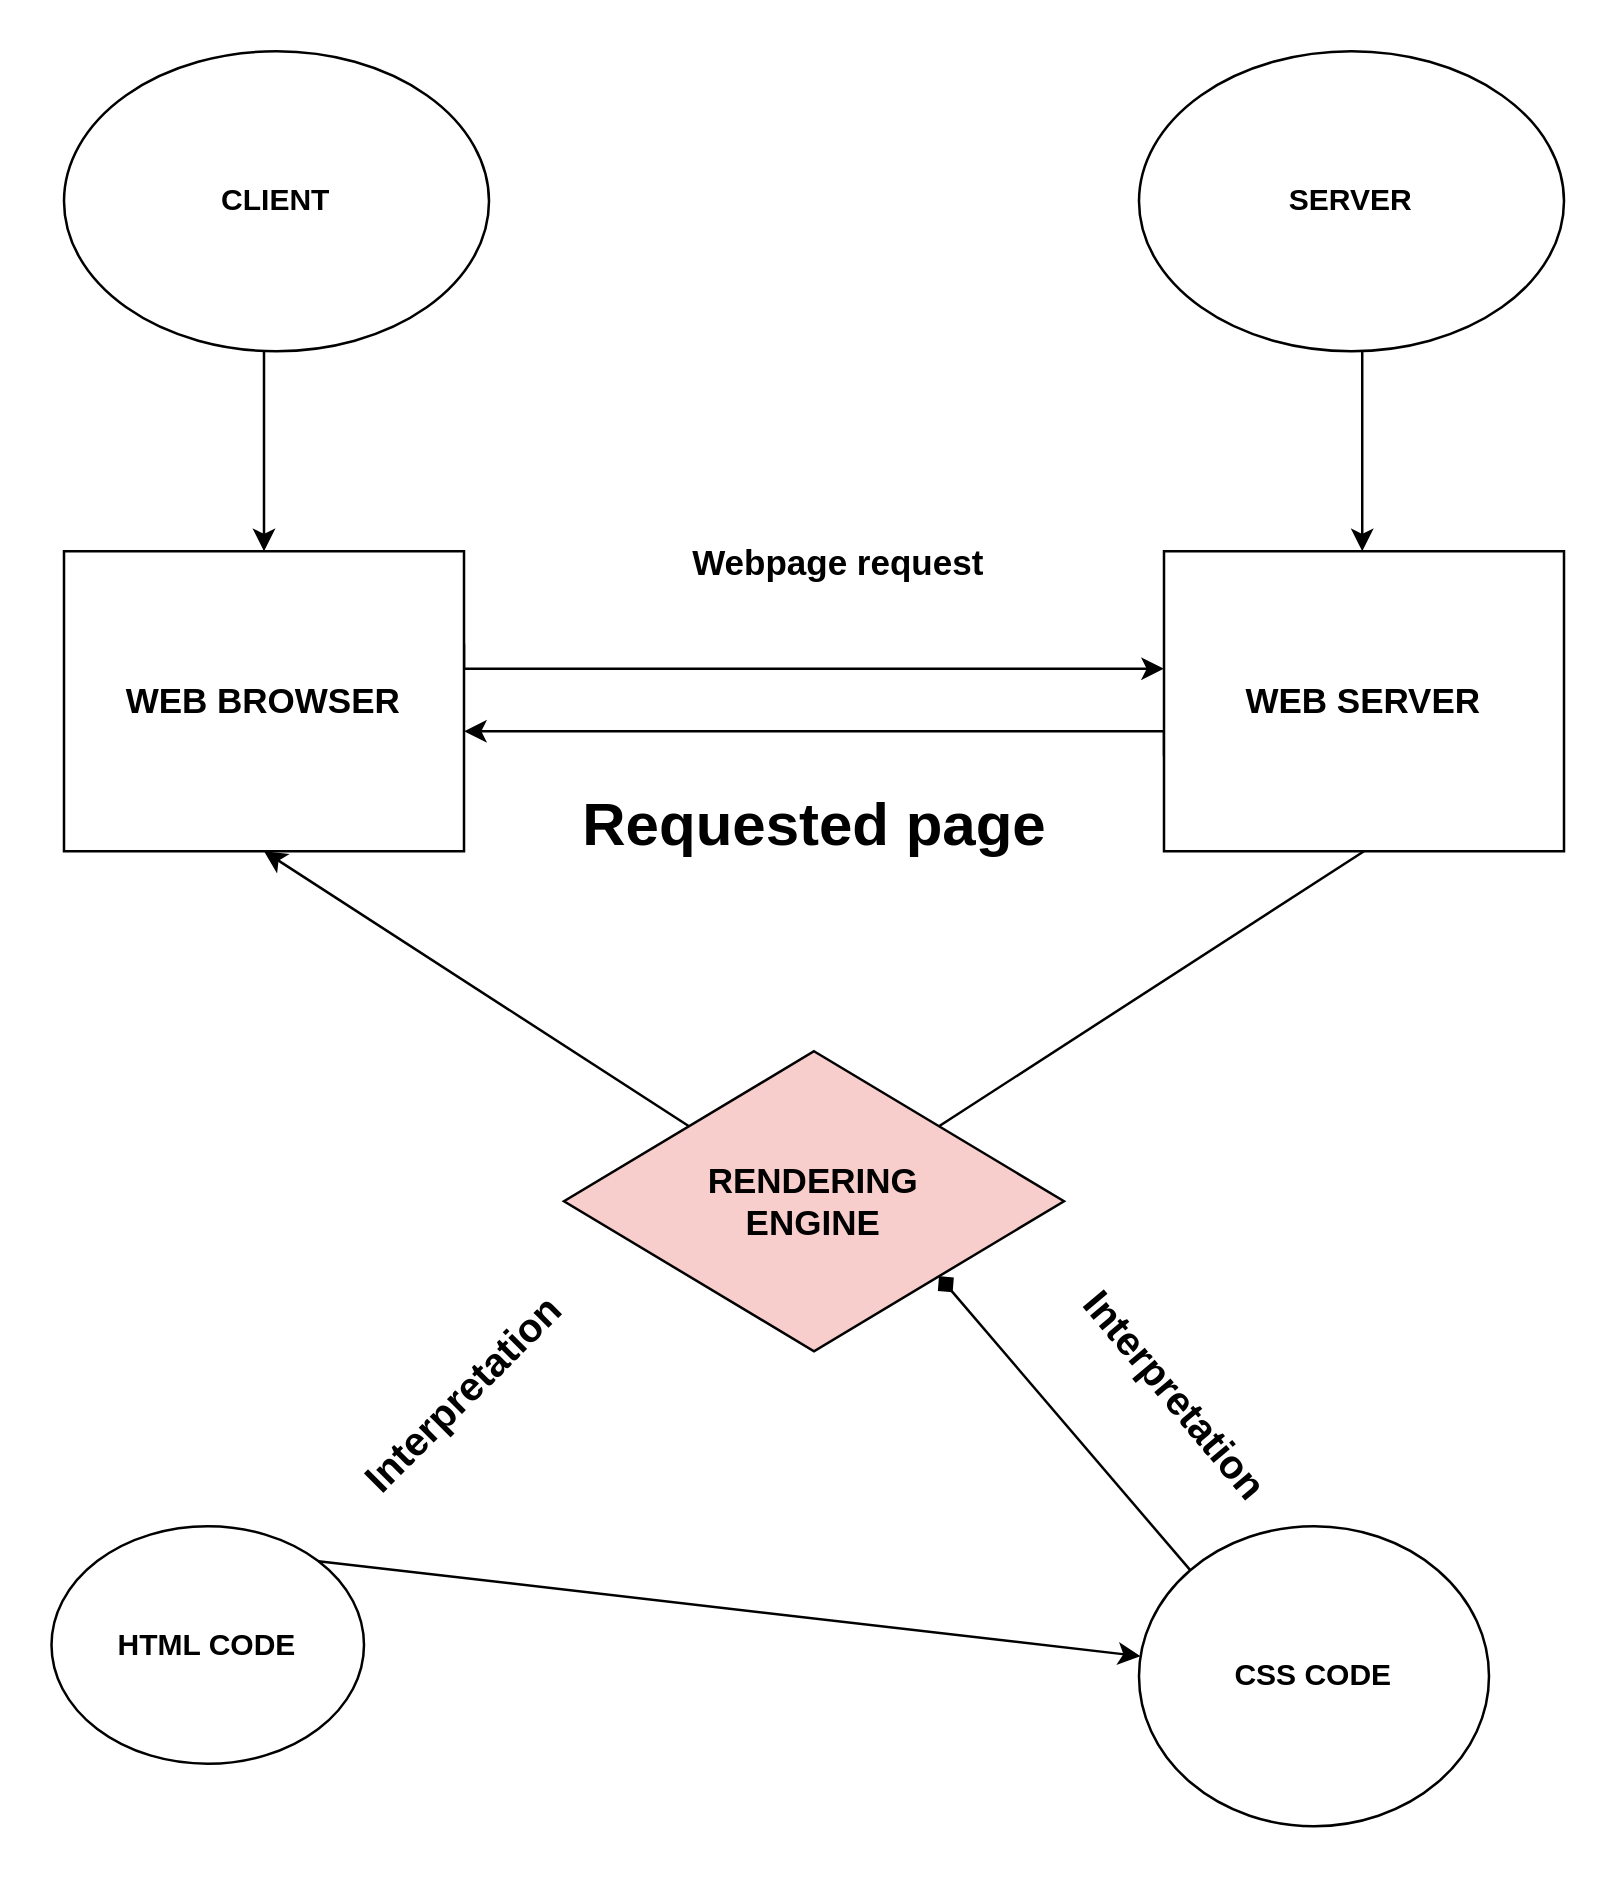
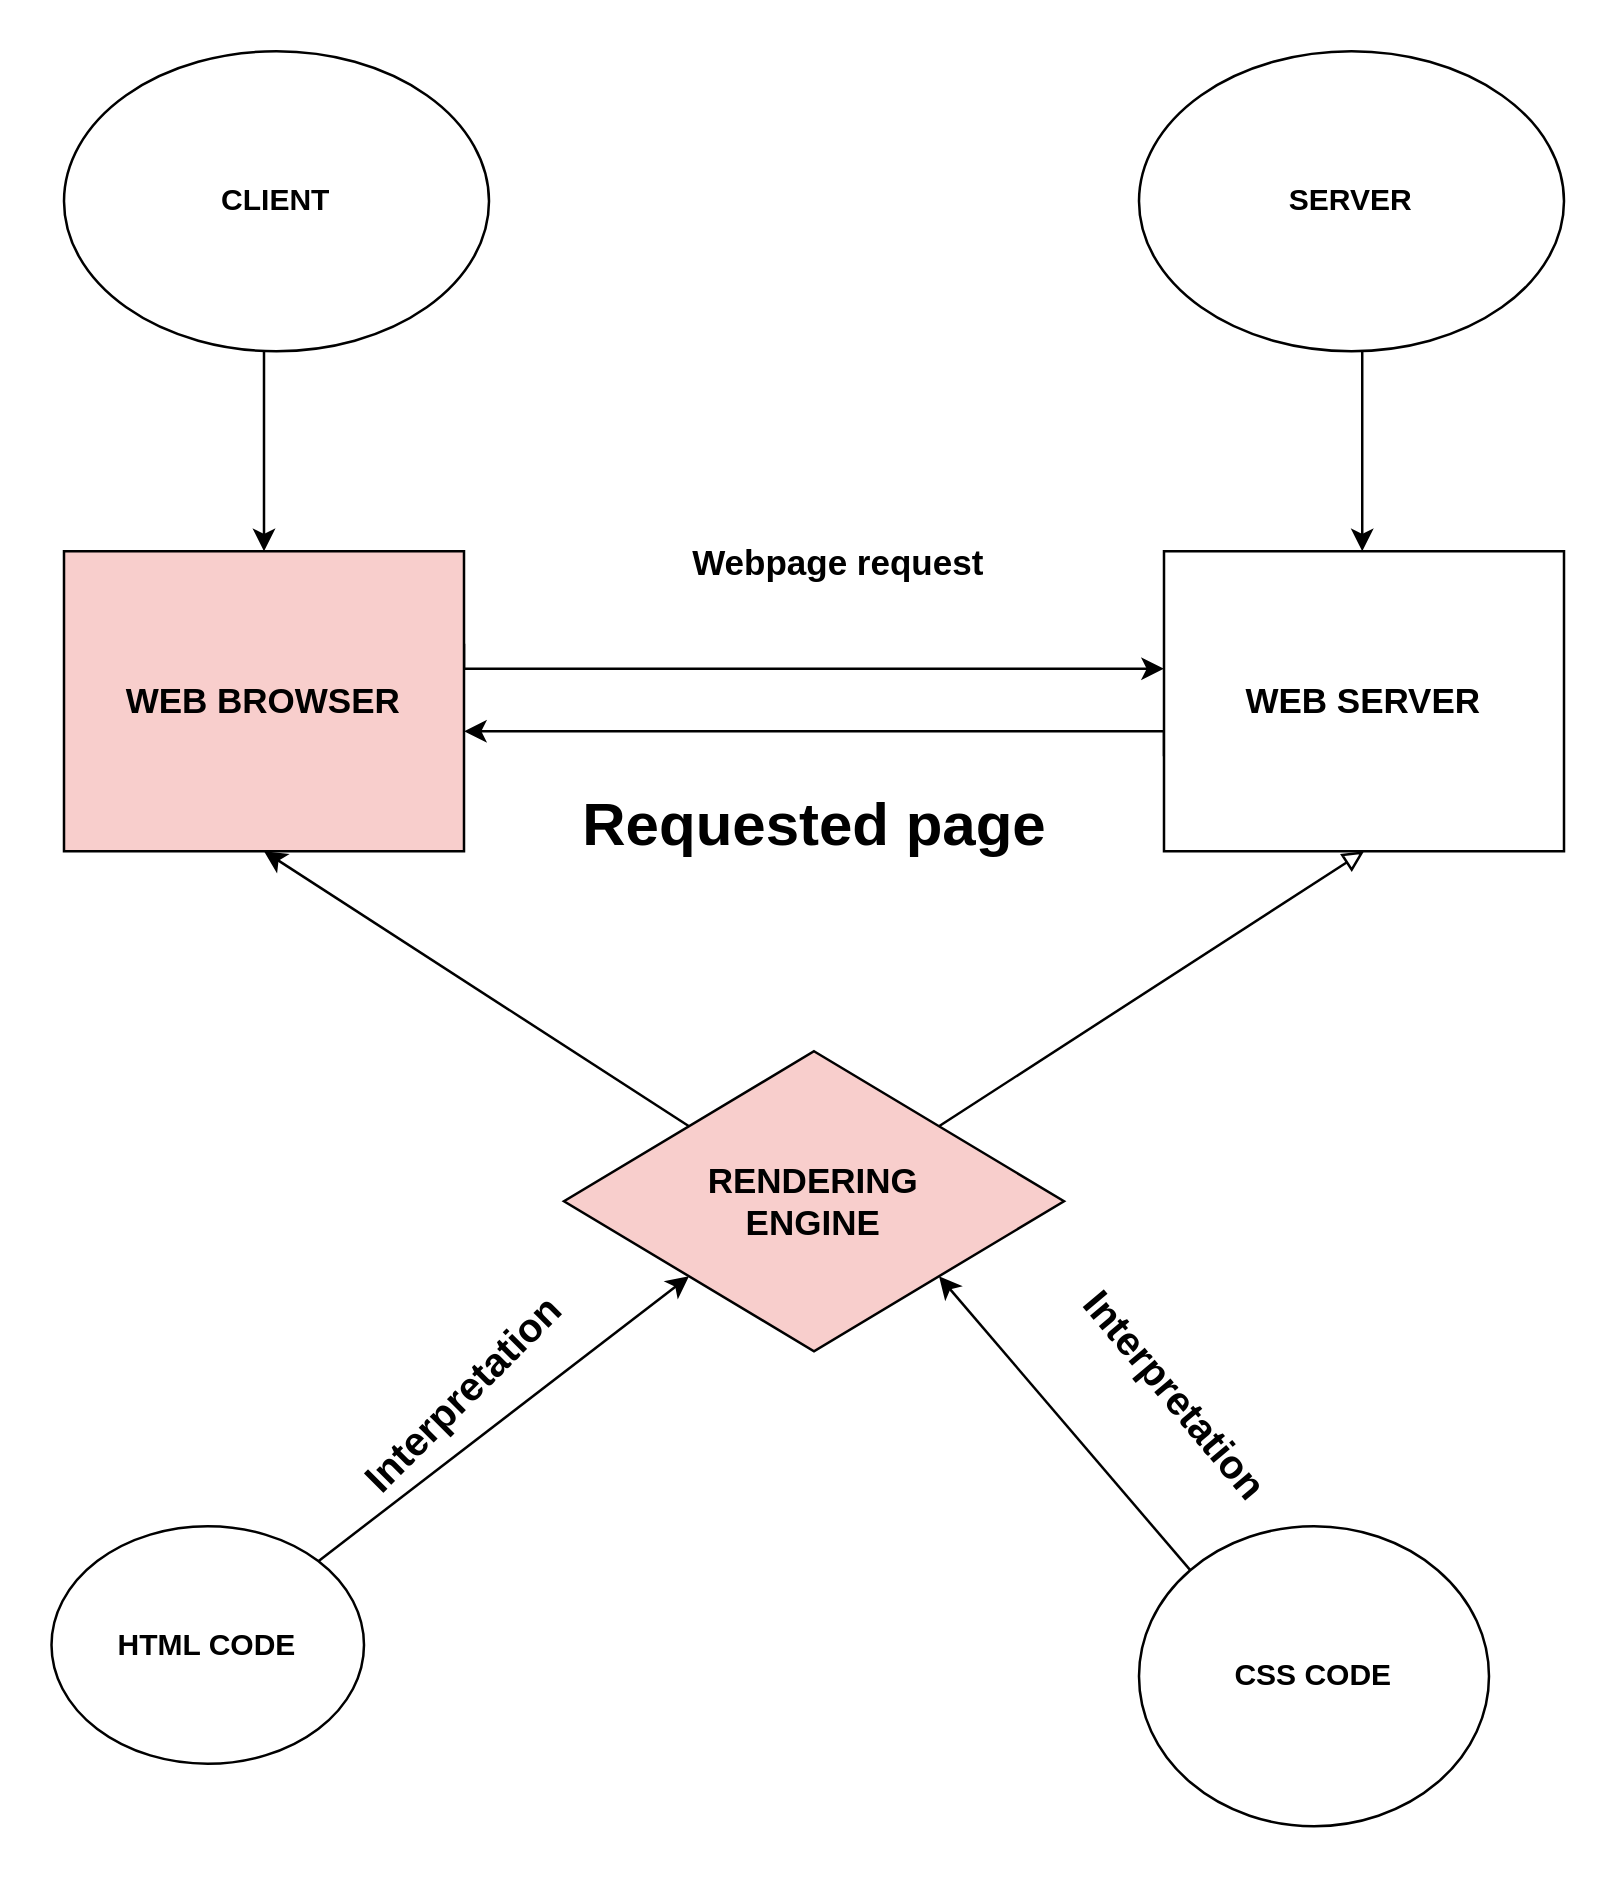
  <mxCell id="0" />
  <mxCell id="1" parent="0" />
  <mxCell id="2" value="&lt;b&gt;SERVER&lt;/b&gt;" style="ellipse;whiteSpace=wrap;html=1;" parent="1" vertex="1"><mxGeometry x="455" y="20" width="170" height="120" as="geometry" /></mxCell>
  <mxCell id="3" style="edgeStyle=orthogonalEdgeStyle;rounded=0;orthogonalLoop=1;jettySize=auto;html=1;exitX=1;exitY=0.25;exitDx=0;exitDy=0;" parent="1" edge="1"><mxGeometry relative="1" as="geometry"><mxPoint x="185" y="257" as="sourcePoint" /><mxPoint x="465" y="267" as="targetPoint" /><Array as="points"><mxPoint x="185" y="267" /><mxPoint x="465" y="267" /></Array></mxGeometry></mxCell>
- <mxCell id="4" value="&lt;font style=&quot;font-size: 14px&quot;&gt;WEB BROWSER&lt;/font&gt;" style="rounded=0;whiteSpace=wrap;html=1;fontStyle=1" parent="1" vertex="1"><mxGeometry x="25" y="220" width="160" height="120" as="geometry" /></mxCell>
+ <mxCell id="4" value="&lt;font style=&quot;font-size: 14px&quot;&gt;WEB BROWSER&lt;/font&gt;" style="rounded=0;whiteSpace=wrap;html=1;fontStyle=1;fillColor=#f8cecc;" parent="1" vertex="1"><mxGeometry x="25" y="220" width="160" height="120" as="geometry" /></mxCell>
  <mxCell id="5" style="edgeStyle=orthogonalEdgeStyle;rounded=0;orthogonalLoop=1;jettySize=auto;html=1;exitX=0;exitY=0.75;exitDx=0;exitDy=0;" parent="1" edge="1"><mxGeometry relative="1" as="geometry"><mxPoint x="465" y="302" as="sourcePoint" /><mxPoint x="185" y="292" as="targetPoint" /><Array as="points"><mxPoint x="465" y="292" /><mxPoint x="185" y="292" /></Array></mxGeometry></mxCell>
  <mxCell id="6" value="&lt;font style=&quot;font-size: 14px&quot;&gt;WEB SERVER&lt;/font&gt;" style="rounded=0;whiteSpace=wrap;html=1;fontStyle=1" parent="1" vertex="1"><mxGeometry x="465" y="220" width="160" height="120" as="geometry" /></mxCell>
  <mxCell id="7" value="&lt;b&gt;CLIENT&lt;/b&gt;" style="ellipse;whiteSpace=wrap;html=1;" parent="1" vertex="1"><mxGeometry x="25" y="20" width="170" height="120" as="geometry" /></mxCell>
  <mxCell id="8" value="" style="endArrow=classic;html=1;entryX=0.5;entryY=0;entryDx=0;entryDy=0;" parent="1" target="4" edge="1"><mxGeometry width="50" height="50" relative="1" as="geometry"><mxPoint x="105" y="140" as="sourcePoint" /><mxPoint x="155" y="90" as="targetPoint" /></mxGeometry></mxCell>
  <mxCell id="9" value="" style="endArrow=classic;html=1;entryX=0.5;entryY=0;entryDx=0;entryDy=0;" parent="1" edge="1"><mxGeometry width="50" height="50" relative="1" as="geometry"><mxPoint x="544.29" y="140" as="sourcePoint" /><mxPoint x="544.29" y="220" as="targetPoint" /></mxGeometry></mxCell>
  <mxCell id="10" value="&lt;font style=&quot;font-size: 14px&quot;&gt;Webpage request&lt;/font&gt;" style="text;html=1;strokeColor=none;fillColor=none;align=center;verticalAlign=middle;whiteSpace=wrap;rounded=0;fontStyle=1" parent="1" vertex="1"><mxGeometry x="255" y="200" width="160" height="50" as="geometry" /></mxCell>
  <mxCell id="11" value="&lt;font style=&quot;font-size: 14px&quot;&gt;RENDERING&lt;br&gt;&lt;/font&gt;&lt;div style=&quot;font-size: 14px&quot;&gt;&lt;font style=&quot;font-size: 14px&quot;&gt;ENGINE&lt;/font&gt;&lt;/div&gt;" style="rhombus;whiteSpace=wrap;html=1;fontStyle=1;fillColor=#f8cecc;" parent="1" vertex="1"><mxGeometry x="225" y="420" width="200" height="120" as="geometry" /></mxCell>
  <mxCell id="12" value="" style="endArrow=classic;html=1;exitX=0;exitY=0;exitDx=0;exitDy=0;entryX=0.5;entryY=1;entryDx=0;entryDy=0;" parent="1" source="11" target="4" edge="1"><mxGeometry width="50" height="50" relative="1" as="geometry"><mxPoint x="265" y="400" as="sourcePoint" /><mxPoint x="315" y="350" as="targetPoint" /></mxGeometry></mxCell>
- <mxCell id="13" value="" style="endArrow=none;html=1;exitX=1;exitY=0;exitDx=0;exitDy=0;entryX=0.5;entryY=1;entryDx=0;entryDy=0;endFill=0;" edge="1" parent="1" source="11" target="6"><mxGeometry width="50" height="50" relative="1" as="geometry"><mxPoint x="375" y="450" as="sourcePoint" /><mxPoint x="205" y="340" as="targetPoint" /></mxGeometry></mxCell>
+ <mxCell id="13" value="" style="endArrow=block;html=1;exitX=1;exitY=0;exitDx=0;exitDy=0;entryX=0.5;entryY=1;entryDx=0;entryDy=0;endFill=0;" edge="1" parent="1" source="11" target="6"><mxGeometry width="50" height="50" relative="1" as="geometry"><mxPoint x="375" y="450" as="sourcePoint" /><mxPoint x="205" y="340" as="targetPoint" /></mxGeometry></mxCell>
  <mxCell id="14" value="Requested page" style="text;strokeColor=none;fillColor=none;html=1;fontSize=24;fontStyle=1;verticalAlign=middle;align=center;" vertex="1" parent="1"><mxGeometry x="275" y="310" width="100" height="40" as="geometry" /></mxCell>
  <mxCell id="15" value="&lt;b&gt;HTML CODE&lt;/b&gt;" style="ellipse;whiteSpace=wrap;html=1;" vertex="1" parent="1"><mxGeometry x="20" y="610" width="125" height="95" as="geometry" /></mxCell>
  <mxCell id="16" value="&lt;b&gt;CSS CODE&lt;/b&gt;" style="ellipse;whiteSpace=wrap;html=1;" vertex="1" parent="1"><mxGeometry x="455" y="610" width="140" height="120" as="geometry" /></mxCell>
- <mxCell id="17" value="" style="endArrow=classic;html=1;exitX=1;exitY=0;exitDx=0;exitDy=0;" edge="1" parent="1" source="15" target="16"><mxGeometry width="50" height="50" relative="1" as="geometry"><mxPoint x="175" y="610" as="sourcePoint" /><mxPoint x="5" y="500" as="targetPoint" /></mxGeometry></mxCell>
- <mxCell id="18" value="" style="endArrow=diamond;html=1;exitX=0;exitY=0;exitDx=0;exitDy=0;entryX=1;entryY=1;entryDx=0;entryDy=0;" edge="1" parent="1" source="16" target="11"><mxGeometry width="50" height="50" relative="1" as="geometry"><mxPoint x="495" y="600" as="sourcePoint" /><mxPoint x="325" y="490" as="targetPoint" /></mxGeometry></mxCell>
+ <mxCell id="17" value="" style="endArrow=classic;html=1;exitX=1;exitY=0;exitDx=0;exitDy=0;entryX=0;entryY=1;entryDx=0;entryDy=0;" edge="1" parent="1" source="15" target="11"><mxGeometry width="50" height="50" relative="1" as="geometry"><mxPoint x="175" y="610" as="sourcePoint" /><mxPoint x="5" y="500" as="targetPoint" /></mxGeometry></mxCell>
+ <mxCell id="18" value="" style="endArrow=classic;html=1;exitX=0;exitY=0;exitDx=0;exitDy=0;entryX=1;entryY=1;entryDx=0;entryDy=0;" edge="1" parent="1" source="16" target="11"><mxGeometry width="50" height="50" relative="1" as="geometry"><mxPoint x="495" y="600" as="sourcePoint" /><mxPoint x="325" y="490" as="targetPoint" /></mxGeometry></mxCell>
  <mxCell id="19" value="&lt;font style=&quot;font-size: 16px&quot;&gt;Interpretation&lt;br&gt;&lt;br&gt;&lt;/font&gt;" style="text;html=1;strokeColor=none;fillColor=none;align=center;verticalAlign=middle;whiteSpace=wrap;rounded=0;fontStyle=1;rotation=-45;" vertex="1" parent="1"><mxGeometry x="105" y="540" width="174.33" height="48.84" as="geometry" /></mxCell>
  <mxCell id="20" value="&lt;font style=&quot;font-size: 16px&quot;&gt;Interpretation&lt;br&gt;&lt;br&gt;&lt;/font&gt;" style="text;html=1;strokeColor=none;fillColor=none;align=center;verticalAlign=middle;whiteSpace=wrap;rounded=0;fontStyle=1;rotation=50;" vertex="1" parent="1"><mxGeometry x="375" y="540" width="174.33" height="48.84" as="geometry" /></mxCell>
